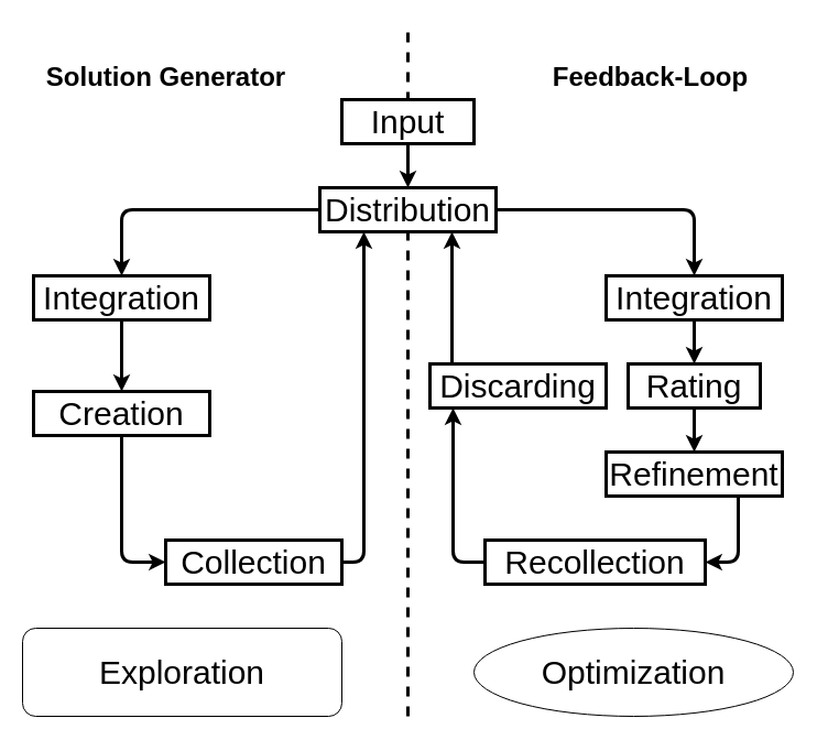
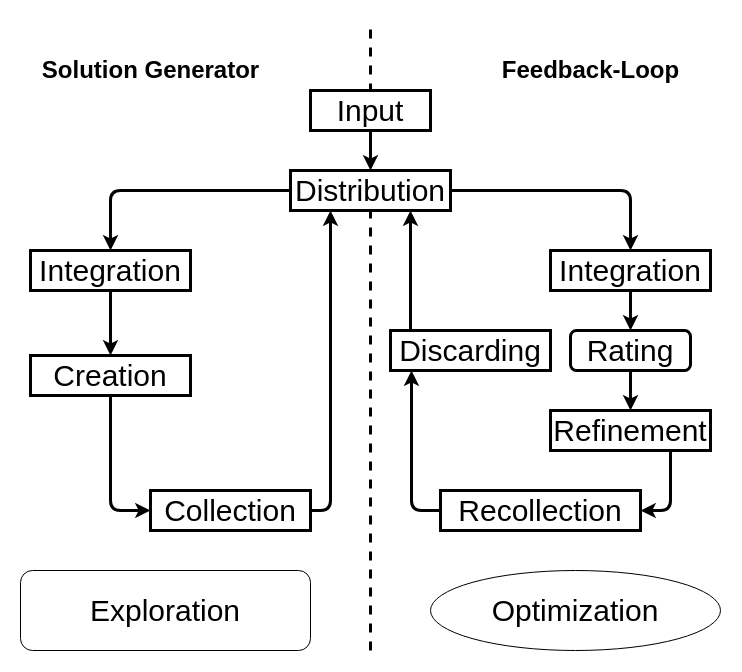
  <mxCell id="0" />
  <mxCell id="1" parent="0" />
  <mxCell id="2" value="" style="endArrow=none;dashed=1;html=1;strokeWidth=3;labelPosition=center;verticalLabelPosition=middle;align=center;verticalAlign=middle;" parent="1" edge="1"><mxGeometry width="50" height="50" relative="1" as="geometry"><mxPoint x="370" y="650" as="sourcePoint" /><mxPoint x="370" y="20" as="targetPoint" /></mxGeometry></mxCell>
  <mxCell id="3" value="&lt;font&gt;&lt;font style=&quot;font-size: 30px&quot;&gt;Input&lt;/font&gt;&lt;br&gt;&lt;/font&gt;" style="rounded=0;whiteSpace=wrap;html=1;fontSize=30;strokeWidth=3;" parent="1" vertex="1"><mxGeometry x="310" y="90" width="120" height="40" as="geometry" /></mxCell>
  <mxCell id="4" value="&lt;font style=&quot;font-size: 30px&quot;&gt;Distribution&lt;/font&gt;" style="rounded=0;whiteSpace=wrap;html=1;strokeWidth=3;" parent="1" vertex="1"><mxGeometry x="290" y="170" width="160" height="40" as="geometry" /></mxCell>
  <mxCell id="5" value="&lt;font style=&quot;font-size: 30px&quot;&gt;Integration&lt;/font&gt;" style="rounded=0;whiteSpace=wrap;html=1;strokeWidth=3;" parent="1" vertex="1"><mxGeometry x="30" y="250" width="160" height="40" as="geometry" /></mxCell>
  <mxCell id="6" value="&lt;font style=&quot;font-size: 30px&quot;&gt;Creation&lt;/font&gt;" style="rounded=0;whiteSpace=wrap;html=1;strokeWidth=3;" parent="1" vertex="1"><mxGeometry x="30" y="355" width="160" height="40" as="geometry" /></mxCell>
  <mxCell id="7" value="&lt;font style=&quot;font-size: 30px&quot;&gt;Integration&lt;br&gt;&lt;/font&gt;" style="rounded=0;whiteSpace=wrap;html=1;strokeWidth=3;" parent="1" vertex="1"><mxGeometry x="550" y="250" width="160" height="40" as="geometry" /></mxCell>
- <mxCell id="8" value="&lt;font style=&quot;font-size: 30px&quot;&gt;Rating&lt;/font&gt;" style="rounded=0;whiteSpace=wrap;html=1;strokeWidth=3;" parent="1" vertex="1"><mxGeometry x="570" y="330" width="120" height="40" as="geometry" /></mxCell>
+ <mxCell id="8" value="&lt;font style=&quot;font-size: 30px&quot;&gt;Rating&lt;/font&gt;" style="whiteSpace=wrap;html=1;strokeWidth=3;rounded=1;" parent="1" vertex="1"><mxGeometry x="570" y="330" width="120" height="40" as="geometry" /></mxCell>
  <mxCell id="9" value="&lt;font style=&quot;font-size: 30px&quot;&gt;Refinement&lt;/font&gt;" style="rounded=0;whiteSpace=wrap;html=1;strokeWidth=3;" parent="1" vertex="1"><mxGeometry x="550" y="410" width="160" height="40" as="geometry" /></mxCell>
  <mxCell id="10" value="&lt;font style=&quot;font-size: 30px&quot;&gt;Recollection&lt;/font&gt;" style="rounded=0;whiteSpace=wrap;html=1;strokeWidth=3;" parent="1" vertex="1"><mxGeometry x="440" y="490" width="200" height="40" as="geometry" /></mxCell>
  <mxCell id="11" value="&lt;font style=&quot;font-size: 30px&quot;&gt;Collection&lt;/font&gt;" style="rounded=0;whiteSpace=wrap;html=1;strokeWidth=3;" parent="1" vertex="1"><mxGeometry x="150" y="490" width="160" height="40" as="geometry" /></mxCell>
  <mxCell id="12" value="&lt;font style=&quot;font-size: 30px&quot;&gt;Discarding&lt;/font&gt;" style="rounded=0;whiteSpace=wrap;html=1;labelBackgroundColor=#FFFFFF;fillColor=#ffffff;strokeColor=#000000;gradientColor=none;strokeWidth=3;" parent="1" vertex="1"><mxGeometry x="390" y="330" width="160" height="40" as="geometry" /></mxCell>
  <mxCell id="13" value="" style="edgeStyle=segmentEdgeStyle;endArrow=classic;html=1;exitX=0;exitY=0.5;exitDx=0;exitDy=0;entryX=0.5;entryY=0;entryDx=0;entryDy=0;rounded=1;strokeWidth=3;" parent="1" source="4" target="5" edge="1"><mxGeometry width="50" height="50" relative="1" as="geometry"><mxPoint x="110" y="600" as="sourcePoint" /><mxPoint x="160" y="550" as="targetPoint" /></mxGeometry></mxCell>
  <mxCell id="14" value="" style="edgeStyle=segmentEdgeStyle;endArrow=classic;html=1;rounded=1;strokeWidth=3;exitX=0.5;exitY=1;exitDx=0;exitDy=0;entryX=0.5;entryY=0;entryDx=0;entryDy=0;" parent="1" source="5" target="6" edge="1"><mxGeometry width="50" height="50" relative="1" as="geometry"><mxPoint x="150" y="350" as="sourcePoint" /><mxPoint x="70" y="340" as="targetPoint" /></mxGeometry></mxCell>
  <mxCell id="15" value="" style="edgeStyle=segmentEdgeStyle;endArrow=classic;html=1;exitX=0.5;exitY=1;exitDx=0;exitDy=0;entryX=0.5;entryY=0;entryDx=0;entryDy=0;rounded=1;strokeWidth=3;" parent="1" source="3" target="4" edge="1"><mxGeometry width="50" height="50" relative="1" as="geometry"><mxPoint x="310" y="210" as="sourcePoint" /><mxPoint x="130" y="270" as="targetPoint" /></mxGeometry></mxCell>
  <mxCell id="16" value="" style="edgeStyle=segmentEdgeStyle;endArrow=classic;html=1;exitX=0.5;exitY=1;exitDx=0;exitDy=0;rounded=1;strokeWidth=3;entryX=0;entryY=0.5;entryDx=0;entryDy=0;" parent="1" source="6" target="11" edge="1"><mxGeometry width="50" height="50" relative="1" as="geometry"><mxPoint x="320" y="220" as="sourcePoint" /><mxPoint x="100" y="510" as="targetPoint" /><Array as="points"><mxPoint x="110" y="510" /></Array></mxGeometry></mxCell>
  <mxCell id="17" value="" style="edgeStyle=segmentEdgeStyle;endArrow=classic;html=1;exitX=1;exitY=0.5;exitDx=0;exitDy=0;entryX=0.25;entryY=1;entryDx=0;entryDy=0;rounded=1;strokeWidth=3;" parent="1" source="11" target="4" edge="1"><mxGeometry width="50" height="50" relative="1" as="geometry"><mxPoint x="330" y="230" as="sourcePoint" /><mxPoint x="150" y="290" as="targetPoint" /></mxGeometry></mxCell>
  <mxCell id="18" value="" style="edgeStyle=segmentEdgeStyle;endArrow=classic;html=1;exitX=1;exitY=0.5;exitDx=0;exitDy=0;entryX=0.5;entryY=0;entryDx=0;entryDy=0;rounded=1;strokeWidth=3;" parent="1" source="4" target="7" edge="1"><mxGeometry width="50" height="50" relative="1" as="geometry"><mxPoint x="340" y="240" as="sourcePoint" /><mxPoint x="160" y="300" as="targetPoint" /></mxGeometry></mxCell>
  <mxCell id="19" value="" style="edgeStyle=segmentEdgeStyle;endArrow=classic;html=1;exitX=0.5;exitY=1;exitDx=0;exitDy=0;entryX=0.5;entryY=0;entryDx=0;entryDy=0;rounded=1;strokeWidth=3;" parent="1" source="7" target="8" edge="1"><mxGeometry width="50" height="50" relative="1" as="geometry"><mxPoint x="350" y="250" as="sourcePoint" /><mxPoint x="170" y="310" as="targetPoint" /></mxGeometry></mxCell>
  <mxCell id="20" value="" style="edgeStyle=segmentEdgeStyle;endArrow=classic;html=1;exitX=0.5;exitY=1;exitDx=0;exitDy=0;entryX=0.5;entryY=0;entryDx=0;entryDy=0;rounded=1;strokeWidth=3;" parent="1" source="8" target="9" edge="1"><mxGeometry width="50" height="50" relative="1" as="geometry"><mxPoint x="360" y="260" as="sourcePoint" /><mxPoint x="180" y="320" as="targetPoint" /></mxGeometry></mxCell>
  <mxCell id="21" value="" style="edgeStyle=segmentEdgeStyle;endArrow=classic;html=1;entryX=1;entryY=0.5;entryDx=0;entryDy=0;rounded=1;strokeWidth=3;exitX=0.75;exitY=1;exitDx=0;exitDy=0;" parent="1" source="9" target="10" edge="1"><mxGeometry width="50" height="50" relative="1" as="geometry"><mxPoint x="700" y="450" as="sourcePoint" /><mxPoint x="230" y="370" as="targetPoint" /><Array as="points"><mxPoint x="670" y="510" /></Array></mxGeometry></mxCell>
  <mxCell id="22" value="" style="edgeStyle=segmentEdgeStyle;endArrow=classic;html=1;entryX=0.75;entryY=1;entryDx=0;entryDy=0;rounded=1;strokeWidth=3;exitX=0.125;exitY=0;exitDx=0;exitDy=0;exitPerimeter=0;" parent="1" source="12" target="4" edge="1"><mxGeometry width="50" height="50" relative="1" as="geometry"><mxPoint x="410" y="290" as="sourcePoint" /><mxPoint x="260" y="400" as="targetPoint" /><Array as="points" /></mxGeometry></mxCell>
  <mxCell id="23" value="" style="edgeStyle=segmentEdgeStyle;endArrow=classic;html=1;rounded=1;strokeWidth=3;exitX=0;exitY=0.5;exitDx=0;exitDy=0;" parent="1" source="10" edge="1"><mxGeometry width="50" height="50" relative="1" as="geometry"><mxPoint x="460" y="490" as="sourcePoint" /><mxPoint x="411" y="370" as="targetPoint" /></mxGeometry></mxCell>
  <mxCell id="24" value="Solution Generator" style="text;strokeColor=none;fillColor=none;html=1;fontSize=24;fontStyle=1;verticalAlign=middle;align=center;" parent="1" vertex="1"><mxGeometry x="30" y="50" width="240" height="40" as="geometry" /></mxCell>
  <mxCell id="25" value="Feedback-Loop" style="text;strokeColor=none;fillColor=none;html=1;fontSize=24;fontStyle=1;verticalAlign=middle;align=center;" parent="1" vertex="1"><mxGeometry x="470" y="50" width="240" height="40" as="geometry" /></mxCell>
  <mxCell id="26" value="&lt;font style=&quot;font-size: 30px&quot;&gt;Exploration&lt;/font&gt;" style="whiteSpace=wrap;html=1;rounded=1;" parent="1" vertex="1"><mxGeometry x="20" y="570" width="290" height="80" as="geometry" /></mxCell>
  <mxCell id="27" value="&lt;font style=&quot;font-size: 30px&quot;&gt;Optimization&lt;/font&gt;" style="ellipse;whiteSpace=wrap;html=1;" parent="1" vertex="1"><mxGeometry x="430" y="570" width="290" height="80" as="geometry" /></mxCell>
